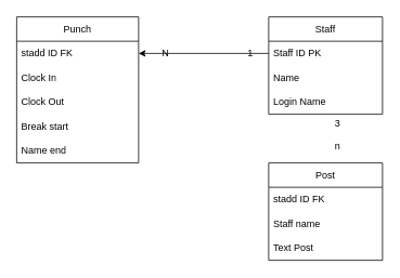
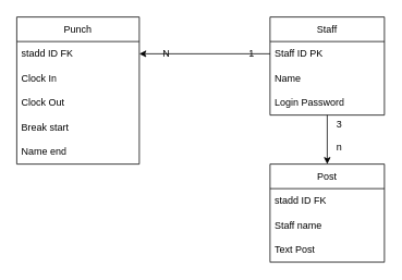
  <mxCell id="0" />
  <mxCell id="1" parent="0" />
  <mxCell id="2" value="Punch" style="swimlane;fontStyle=0;childLayout=stackLayout;horizontal=1;startSize=30;horizontalStack=0;resizeParent=1;resizeParentMax=0;resizeLast=0;collapsible=1;marginBottom=0;whiteSpace=wrap;html=1;" vertex="1" parent="1"><mxGeometry x="20" y="20" width="150" height="180" as="geometry" /></mxCell>
  <mxCell id="3" value="stadd ID FK" style="text;strokeColor=none;fillColor=none;align=left;verticalAlign=middle;spacingLeft=4;spacingRight=4;overflow=hidden;points=[[0,0.5],[1,0.5]];portConstraint=eastwest;rotatable=0;whiteSpace=wrap;html=1;" vertex="1" parent="2"><mxGeometry y="30" width="150" height="30" as="geometry" /></mxCell>
  <mxCell id="4" value="Clock In" style="text;strokeColor=none;fillColor=none;align=left;verticalAlign=middle;spacingLeft=4;spacingRight=4;overflow=hidden;points=[[0,0.5],[1,0.5]];portConstraint=eastwest;rotatable=0;whiteSpace=wrap;html=1;" vertex="1" parent="2"><mxGeometry y="60" width="150" height="30" as="geometry" /></mxCell>
  <mxCell id="5" value="Clock Out" style="text;strokeColor=none;fillColor=none;align=left;verticalAlign=middle;spacingLeft=4;spacingRight=4;overflow=hidden;points=[[0,0.5],[1,0.5]];portConstraint=eastwest;rotatable=0;whiteSpace=wrap;html=1;" vertex="1" parent="2"><mxGeometry y="90" width="150" height="30" as="geometry" /></mxCell>
  <mxCell id="6" value="Break start" style="text;strokeColor=none;fillColor=none;align=left;verticalAlign=middle;spacingLeft=4;spacingRight=4;overflow=hidden;points=[[0,0.5],[1,0.5]];portConstraint=eastwest;rotatable=0;whiteSpace=wrap;html=1;" vertex="1" parent="2"><mxGeometry y="120" width="150" height="30" as="geometry" /></mxCell>
  <mxCell id="7" value="Name end" style="text;strokeColor=none;fillColor=none;align=left;verticalAlign=middle;spacingLeft=4;spacingRight=4;overflow=hidden;points=[[0,0.5],[1,0.5]];portConstraint=eastwest;rotatable=0;whiteSpace=wrap;html=1;" vertex="1" parent="2"><mxGeometry y="150" width="150" height="30" as="geometry" /></mxCell>
+ <mxCell id="8" style="edgeStyle=orthogonalEdgeStyle;rounded=0;orthogonalLoop=1;jettySize=auto;html=1;entryX=0.5;entryY=0;entryDx=0;entryDy=0;" edge="1" parent="1" source="9" target="13"><mxGeometry relative="1" as="geometry" /></mxCell>
  <mxCell id="9" value="Staff" style="swimlane;fontStyle=0;childLayout=stackLayout;horizontal=1;startSize=30;horizontalStack=0;resizeParent=1;resizeParentMax=0;resizeLast=0;collapsible=1;marginBottom=0;whiteSpace=wrap;html=1;" vertex="1" parent="1"><mxGeometry x="330" y="20" width="140" height="120" as="geometry" /></mxCell>
  <mxCell id="10" value="Staff ID PK" style="text;strokeColor=none;fillColor=none;align=left;verticalAlign=middle;spacingLeft=4;spacingRight=4;overflow=hidden;points=[[0,0.5],[1,0.5]];portConstraint=eastwest;rotatable=0;whiteSpace=wrap;html=1;" vertex="1" parent="9"><mxGeometry y="30" width="140" height="30" as="geometry" /></mxCell>
  <mxCell id="11" value="Name" style="text;strokeColor=none;fillColor=none;align=left;verticalAlign=middle;spacingLeft=4;spacingRight=4;overflow=hidden;points=[[0,0.5],[1,0.5]];portConstraint=eastwest;rotatable=0;whiteSpace=wrap;html=1;" vertex="1" parent="9"><mxGeometry y="60" width="140" height="30" as="geometry" /></mxCell>
- <mxCell id="12" value="Login Name" style="text;strokeColor=none;fillColor=none;align=left;verticalAlign=middle;spacingLeft=4;spacingRight=4;overflow=hidden;points=[[0,0.5],[1,0.5]];portConstraint=eastwest;rotatable=0;whiteSpace=wrap;html=1;" vertex="1" parent="9"><mxGeometry y="90" width="140" height="30" as="geometry" /></mxCell>
+ <mxCell id="12" value="Login Password" style="text;strokeColor=none;fillColor=none;align=left;verticalAlign=middle;spacingLeft=4;spacingRight=4;overflow=hidden;points=[[0,0.5],[1,0.5]];portConstraint=eastwest;rotatable=0;whiteSpace=wrap;html=1;" vertex="1" parent="9"><mxGeometry y="90" width="140" height="30" as="geometry" /></mxCell>
  <mxCell id="13" value="Post" style="swimlane;fontStyle=0;childLayout=stackLayout;horizontal=1;startSize=30;horizontalStack=0;resizeParent=1;resizeParentMax=0;resizeLast=0;collapsible=1;marginBottom=0;whiteSpace=wrap;html=1;" vertex="1" parent="1"><mxGeometry x="330" y="200" width="140" height="120" as="geometry" /></mxCell>
  <mxCell id="14" value="stadd ID FK" style="text;strokeColor=none;fillColor=none;align=left;verticalAlign=middle;spacingLeft=4;spacingRight=4;overflow=hidden;points=[[0,0.5],[1,0.5]];portConstraint=eastwest;rotatable=0;whiteSpace=wrap;html=1;" vertex="1" parent="13"><mxGeometry y="30" width="140" height="30" as="geometry" /></mxCell>
  <mxCell id="15" value="Staff name" style="text;strokeColor=none;fillColor=none;align=left;verticalAlign=middle;spacingLeft=4;spacingRight=4;overflow=hidden;points=[[0,0.5],[1,0.5]];portConstraint=eastwest;rotatable=0;whiteSpace=wrap;html=1;" vertex="1" parent="13"><mxGeometry y="60" width="140" height="30" as="geometry" /></mxCell>
  <mxCell id="16" value="Text Post" style="text;strokeColor=none;fillColor=none;align=left;verticalAlign=middle;spacingLeft=4;spacingRight=4;overflow=hidden;points=[[0,0.5],[1,0.5]];portConstraint=eastwest;rotatable=0;whiteSpace=wrap;html=1;" vertex="1" parent="13"><mxGeometry y="90" width="140" height="30" as="geometry" /></mxCell>
  <mxCell id="17" style="edgeStyle=orthogonalEdgeStyle;rounded=0;orthogonalLoop=1;jettySize=auto;html=1;exitX=0;exitY=0.5;exitDx=0;exitDy=0;entryX=1;entryY=0.5;entryDx=0;entryDy=0;" edge="1" parent="1" source="10" target="3"><mxGeometry relative="1" as="geometry" /></mxCell>
  <mxCell id="18" value="3&lt;div&gt;&lt;br&gt;&lt;/div&gt;&lt;div&gt;n&lt;/div&gt;" style="text;html=1;align=center;verticalAlign=middle;whiteSpace=wrap;rounded=0;" vertex="1" parent="1"><mxGeometry x="410" y="150" width="10" height="30" as="geometry" /></mxCell>
  <mxCell id="19" value="N&amp;nbsp; &amp;nbsp; &amp;nbsp; &amp;nbsp; &amp;nbsp; &amp;nbsp; &amp;nbsp; &amp;nbsp; &amp;nbsp; &amp;nbsp; &amp;nbsp; &amp;nbsp; &amp;nbsp; &amp;nbsp; &amp;nbsp;1" style="text;html=1;align=center;verticalAlign=middle;whiteSpace=wrap;rounded=0;" vertex="1" parent="1"><mxGeometry x="190" y="50" width="130" height="30" as="geometry" /></mxCell>
